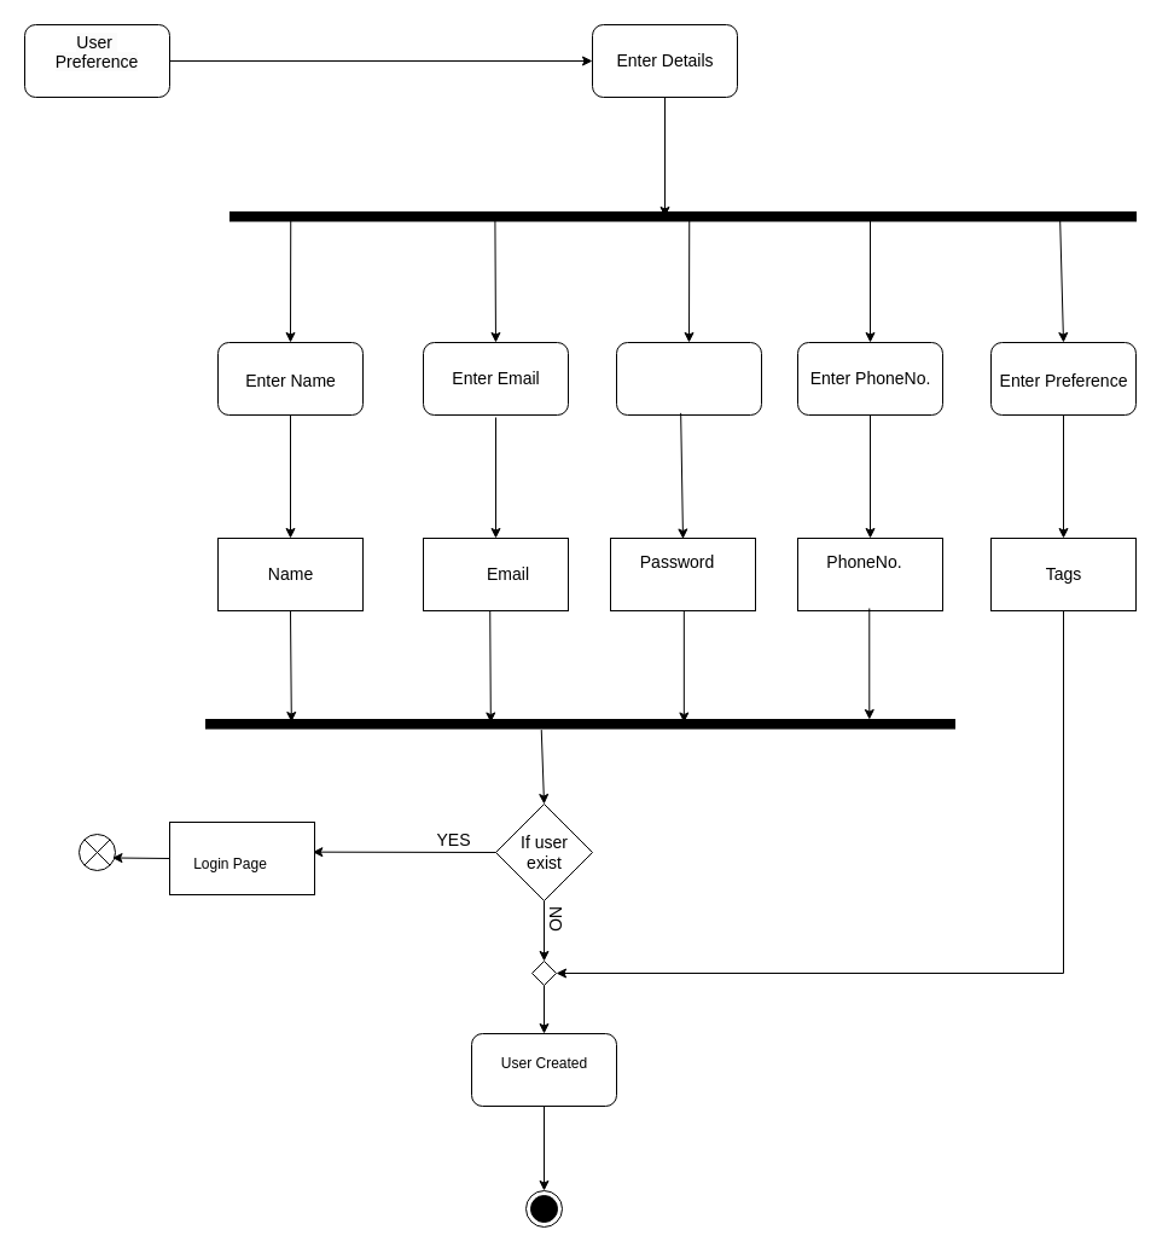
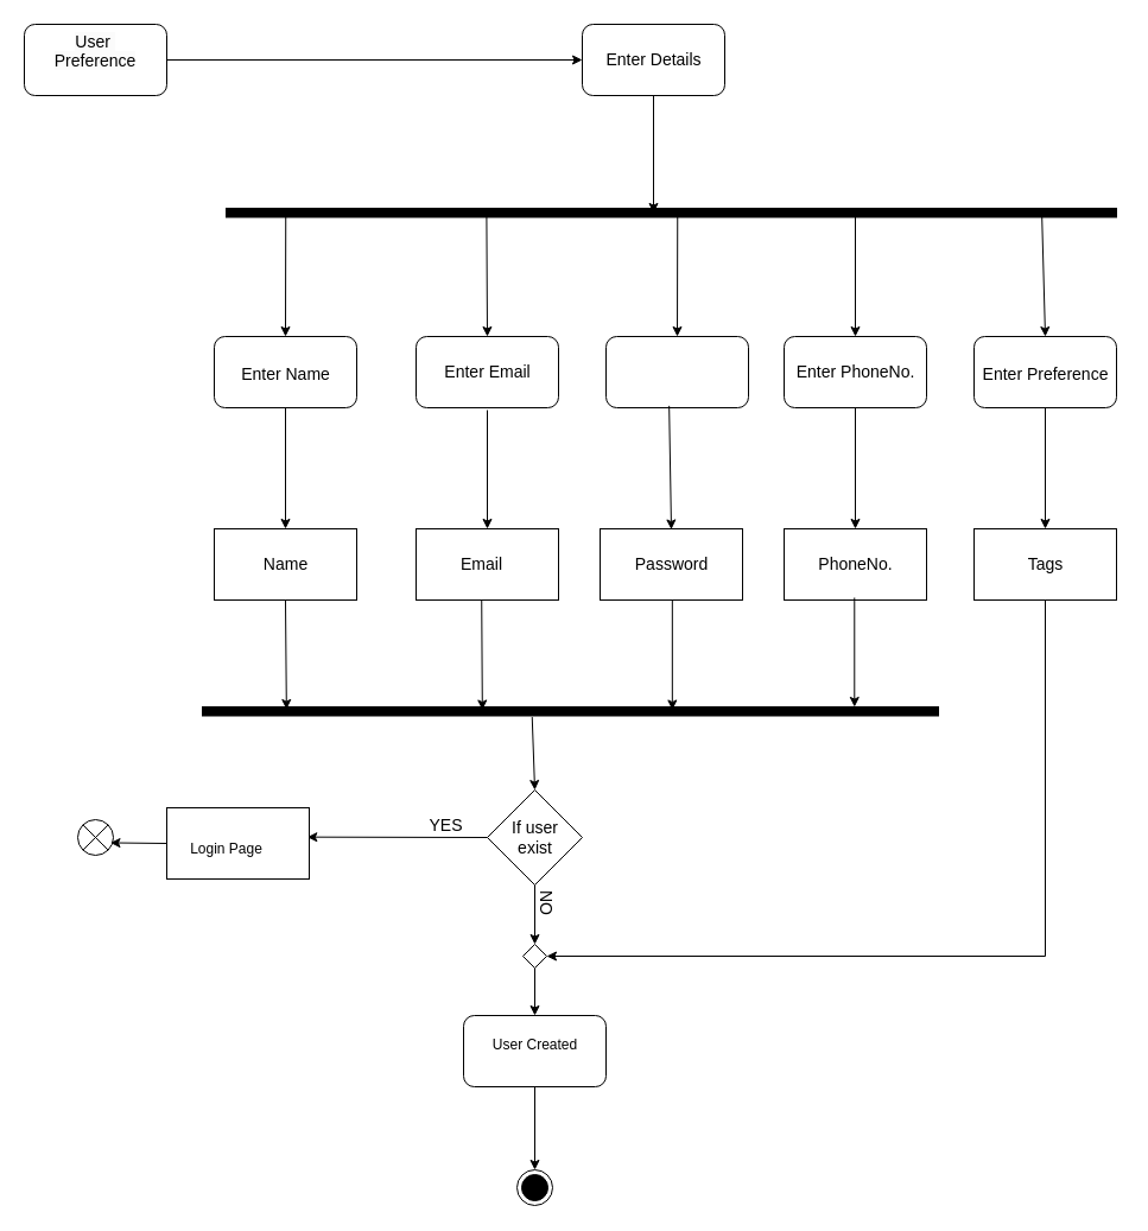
  <mxCell id="0" />
  <mxCell id="1" parent="0" />
  <mxCell id="2" value="" style="rounded=1;whiteSpace=wrap;html=1;" vertex="1" parent="1"><mxGeometry x="820" y="283" width="120" height="60" as="geometry" /></mxCell>
  <mxCell id="3" value="" style="rounded=1;whiteSpace=wrap;html=1;" vertex="1" parent="1"><mxGeometry x="660" y="283" width="120" height="60" as="geometry" /></mxCell>
  <mxCell id="4" value="" style="rounded=1;whiteSpace=wrap;html=1;" vertex="1" parent="1"><mxGeometry x="510" y="283" width="120" height="60" as="geometry" /></mxCell>
  <mxCell id="5" value="" style="rounded=1;whiteSpace=wrap;html=1;" vertex="1" parent="1"><mxGeometry x="350" y="283" width="120" height="60" as="geometry" /></mxCell>
  <mxCell id="6" value="&lt;font style=&quot;font-size: 14px;&quot;&gt;Enter Email&lt;/font&gt;" style="text;html=1;align=center;verticalAlign=middle;resizable=0;points=[];autosize=1;strokeColor=none;fillColor=none;" vertex="1" parent="1"><mxGeometry x="360" y="298" width="100" height="30" as="geometry" /></mxCell>
  <mxCell id="7" value="&lt;font style=&quot;font-size: 14px;&quot;&gt;Enter PhoneNo.&lt;/font&gt;" style="text;html=1;align=center;verticalAlign=middle;resizable=0;points=[];autosize=1;strokeColor=none;fillColor=none;" vertex="1" parent="1"><mxGeometry x="660" y="298" width="120" height="30" as="geometry" /></mxCell>
  <mxCell id="8" value="&lt;font style=&quot;font-size: 14px;&quot;&gt;Enter Preference&lt;/font&gt;" style="text;html=1;align=center;verticalAlign=middle;resizable=0;points=[];autosize=1;strokeColor=none;fillColor=none;" vertex="1" parent="1"><mxGeometry x="815" y="300" width="130" height="30" as="geometry" /></mxCell>
  <mxCell id="9" value="" style="rounded=1;whiteSpace=wrap;html=1;" vertex="1" parent="1"><mxGeometry x="180" y="283" width="120" height="60" as="geometry" /></mxCell>
  <mxCell id="10" value="" style="rounded=1;whiteSpace=wrap;html=1;" vertex="1" parent="1"><mxGeometry x="390" y="855" width="120" height="60" as="geometry" /></mxCell>
  <mxCell id="11" value="" style="rounded=1;whiteSpace=wrap;html=1;" vertex="1" parent="1"><mxGeometry x="490" y="20" width="120" height="60" as="geometry" /></mxCell>
  <mxCell id="12" value="&lt;font style=&quot;font-size: 14px;&quot;&gt;Enter Details&lt;/font&gt;" style="text;html=1;align=center;verticalAlign=middle;resizable=0;points=[];autosize=1;strokeColor=none;fillColor=none;" vertex="1" parent="1"><mxGeometry x="500" y="35" width="100" height="30" as="geometry" /></mxCell>
  <mxCell id="13" value="" style="endArrow=classic;html=1;rounded=0;exitX=1;exitY=0.5;exitDx=0;exitDy=0;entryX=0;entryY=0.5;entryDx=0;entryDy=0;" edge="1" parent="1" source="59"><mxGeometry width="50" height="50" relative="1" as="geometry"><mxPoint x="140" y="55" as="sourcePoint" /><mxPoint x="490" y="50" as="targetPoint" /></mxGeometry></mxCell>
  <mxCell id="14" value="" style="html=1;points=[];perimeter=orthogonalPerimeter;fillColor=strokeColor;direction=south;" vertex="1" parent="1"><mxGeometry x="190" y="175" width="750" height="7.5" as="geometry" /></mxCell>
  <mxCell id="15" value="" style="endArrow=classic;html=1;rounded=0;exitX=0.5;exitY=1;exitDx=0;exitDy=0;" edge="1" parent="1" source="11"><mxGeometry width="50" height="50" relative="1" as="geometry"><mxPoint x="550" y="90" as="sourcePoint" /><mxPoint x="550" y="179" as="targetPoint" /></mxGeometry></mxCell>
  <mxCell id="16" value="&lt;font style=&quot;font-size: 14px;&quot;&gt;Enter Name&lt;/font&gt;" style="text;html=1;align=center;verticalAlign=middle;resizable=0;points=[];autosize=1;strokeColor=none;fillColor=none;" vertex="1" parent="1"><mxGeometry x="190" y="300" width="100" height="30" as="geometry" /></mxCell>
  <mxCell id="17" value="" style="endArrow=classic;html=1;rounded=0;entryX=0.5;entryY=0;entryDx=0;entryDy=0;exitX=0;exitY=0.933;exitDx=0;exitDy=0;exitPerimeter=0;" edge="1" parent="1" source="14" target="9"><mxGeometry width="50" height="50" relative="1" as="geometry"><mxPoint x="240" y="185" as="sourcePoint" /><mxPoint x="240" y="275" as="targetPoint" /></mxGeometry></mxCell>
  <mxCell id="18" value="" style="endArrow=classic;html=1;rounded=0;entryX=0.5;entryY=0;entryDx=0;entryDy=0;exitX=0;exitY=0.933;exitDx=0;exitDy=0;exitPerimeter=0;" edge="1" parent="1" target="3"><mxGeometry width="50" height="50" relative="1" as="geometry"><mxPoint x="720" y="175" as="sourcePoint" /><mxPoint x="720" y="275" as="targetPoint" /></mxGeometry></mxCell>
  <mxCell id="19" value="" style="endArrow=classic;html=1;rounded=0;entryX=0.5;entryY=0;entryDx=0;entryDy=0;exitX=1;exitY=0.493;exitDx=0;exitDy=0;exitPerimeter=0;" edge="1" parent="1" source="14" target="4"><mxGeometry width="50" height="50" relative="1" as="geometry"><mxPoint x="564.41" y="182.5" as="sourcePoint" /><mxPoint x="570" y="275" as="targetPoint" /></mxGeometry></mxCell>
  <mxCell id="20" value="" style="endArrow=classic;html=1;rounded=0;exitX=0;exitY=0.933;exitDx=0;exitDy=0;exitPerimeter=0;entryX=0.5;entryY=0;entryDx=0;entryDy=0;" edge="1" parent="1" target="5"><mxGeometry width="50" height="50" relative="1" as="geometry"><mxPoint x="409.41" y="182.5" as="sourcePoint" /><mxPoint x="410" y="275" as="targetPoint" /></mxGeometry></mxCell>
  <mxCell id="21" value="" style="endArrow=classic;html=1;rounded=0;exitX=0.086;exitY=0.084;exitDx=0;exitDy=0;exitPerimeter=0;" edge="1" parent="1" source="14"><mxGeometry width="50" height="50" relative="1" as="geometry"><mxPoint x="879" y="185" as="sourcePoint" /><mxPoint x="880" y="283" as="targetPoint" /></mxGeometry></mxCell>
  <mxCell id="22" value="" style="endArrow=classic;html=1;rounded=0;exitX=0.5;exitY=1;exitDx=0;exitDy=0;" edge="1" parent="1" source="9"><mxGeometry width="50" height="50" relative="1" as="geometry"><mxPoint x="239.17" y="353" as="sourcePoint" /><mxPoint x="240" y="445" as="targetPoint" /></mxGeometry></mxCell>
  <mxCell id="23" value="" style="endArrow=classic;html=1;rounded=0;entryX=0.5;entryY=0;entryDx=0;entryDy=0;exitX=0.443;exitY=0.973;exitDx=0;exitDy=0;exitPerimeter=0;" edge="1" parent="1" source="4"><mxGeometry width="50" height="50" relative="1" as="geometry"><mxPoint x="565" y="353.5" as="sourcePoint" /><mxPoint x="565" y="445.5" as="targetPoint" /></mxGeometry></mxCell>
  <mxCell id="24" value="" style="endArrow=classic;html=1;rounded=0;entryX=0.5;entryY=0;entryDx=0;entryDy=0;" edge="1" parent="1" target="28"><mxGeometry width="50" height="50" relative="1" as="geometry"><mxPoint x="410" y="345" as="sourcePoint" /><mxPoint x="405" y="445.5" as="targetPoint" /></mxGeometry></mxCell>
  <mxCell id="25" value="" style="endArrow=classic;html=1;rounded=0;exitX=0.5;exitY=1;exitDx=0;exitDy=0;" edge="1" parent="1" source="3"><mxGeometry width="50" height="50" relative="1" as="geometry"><mxPoint x="720" y="355" as="sourcePoint" /><mxPoint x="720" y="445" as="targetPoint" /></mxGeometry></mxCell>
  <mxCell id="26" value="" style="endArrow=classic;html=1;rounded=0;entryX=0.5;entryY=0;entryDx=0;entryDy=0;exitX=0.5;exitY=1;exitDx=0;exitDy=0;" edge="1" parent="1" source="2" target="31"><mxGeometry width="50" height="50" relative="1" as="geometry"><mxPoint x="880" y="353" as="sourcePoint" /><mxPoint x="880" y="435" as="targetPoint" /></mxGeometry></mxCell>
  <mxCell id="27" value="" style="rounded=0;whiteSpace=wrap;html=1;" vertex="1" parent="1"><mxGeometry x="180" y="445" width="120" height="60" as="geometry" /></mxCell>
  <mxCell id="28" value="" style="rounded=0;whiteSpace=wrap;html=1;" vertex="1" parent="1"><mxGeometry x="350" y="445" width="120" height="60" as="geometry" /></mxCell>
  <mxCell id="29" value="" style="rounded=0;whiteSpace=wrap;html=1;" vertex="1" parent="1"><mxGeometry x="505" y="445" width="120" height="60" as="geometry" /></mxCell>
  <mxCell id="30" value="" style="rounded=0;whiteSpace=wrap;html=1;" vertex="1" parent="1"><mxGeometry x="660" y="445" width="120" height="60" as="geometry" /></mxCell>
  <mxCell id="31" value="" style="rounded=0;whiteSpace=wrap;html=1;" vertex="1" parent="1"><mxGeometry x="820" y="445" width="120" height="60" as="geometry" /></mxCell>
  <mxCell id="32" value="&lt;font style=&quot;font-size: 14px;&quot;&gt;Name&lt;/font&gt;" style="text;html=1;align=center;verticalAlign=middle;resizable=0;points=[];autosize=1;strokeColor=none;fillColor=none;" vertex="1" parent="1"><mxGeometry x="210" y="460" width="60" height="30" as="geometry" /></mxCell>
- <mxCell id="33" value="&lt;font style=&quot;font-size: 14px;&quot;&gt;Email&lt;/font&gt;" style="text;html=1;align=center;verticalAlign=middle;resizable=0;points=[];autosize=1;strokeColor=none;fillColor=none;" vertex="1" parent="1"><mxGeometry x="390" y="460" width="60" height="30" as="geometry" /></mxCell>
- <mxCell id="34" value="&lt;font style=&quot;font-size: 14px;&quot;&gt;Password&lt;/font&gt;" style="text;html=1;align=center;verticalAlign=middle;resizable=0;points=[];autosize=1;strokeColor=none;fillColor=none;" vertex="1" parent="1"><mxGeometry x="520" y="450" width="80" height="30" as="geometry" /></mxCell>
- <mxCell id="35" value="&lt;font style=&quot;font-size: 14px;&quot;&gt;PhoneNo.&lt;/font&gt;" style="text;html=1;align=center;verticalAlign=middle;resizable=0;points=[];autosize=1;strokeColor=none;fillColor=none;" vertex="1" parent="1"><mxGeometry x="670" y="450" width="90" height="30" as="geometry" /></mxCell>
+ <mxCell id="33" value="&lt;font style=&quot;font-size: 14px;&quot;&gt;Email&lt;/font&gt;" style="text;html=1;align=center;verticalAlign=middle;resizable=0;points=[];autosize=1;strokeColor=none;fillColor=none;" vertex="1" parent="1"><mxGeometry x="375" y="460" width="60" height="30" as="geometry" /></mxCell>
+ <mxCell id="34" value="&lt;font style=&quot;font-size: 14px;&quot;&gt;Password&lt;/font&gt;" style="text;html=1;align=center;verticalAlign=middle;resizable=0;points=[];autosize=1;strokeColor=none;fillColor=none;" vertex="1" parent="1"><mxGeometry x="525" y="460" width="80" height="30" as="geometry" /></mxCell>
+ <mxCell id="35" value="&lt;font style=&quot;font-size: 14px;&quot;&gt;PhoneNo.&lt;/font&gt;" style="text;html=1;align=center;verticalAlign=middle;resizable=0;points=[];autosize=1;strokeColor=none;fillColor=none;" vertex="1" parent="1"><mxGeometry x="675" y="460" width="90" height="30" as="geometry" /></mxCell>
  <mxCell id="36" value="&lt;font style=&quot;font-size: 14px;&quot;&gt;Tags&lt;/font&gt;" style="text;html=1;align=center;verticalAlign=middle;resizable=0;points=[];autosize=1;strokeColor=none;fillColor=none;" vertex="1" parent="1"><mxGeometry x="855" y="460" width="50" height="30" as="geometry" /></mxCell>
  <mxCell id="37" value="" style="html=1;points=[];perimeter=orthogonalPerimeter;fillColor=strokeColor;direction=south;" vertex="1" parent="1"><mxGeometry x="170" y="595" width="620" height="7.5" as="geometry" /></mxCell>
  <mxCell id="38" value="" style="endArrow=classic;html=1;rounded=0;exitX=0;exitY=0.933;exitDx=0;exitDy=0;exitPerimeter=0;" edge="1" parent="1"><mxGeometry width="50" height="50" relative="1" as="geometry"><mxPoint x="240" y="505" as="sourcePoint" /><mxPoint x="240.83" y="597" as="targetPoint" /></mxGeometry></mxCell>
  <mxCell id="39" value="" style="endArrow=classic;html=1;rounded=0;entryX=0.5;entryY=0;entryDx=0;entryDy=0;exitX=1;exitY=0.493;exitDx=0;exitDy=0;exitPerimeter=0;" edge="1" parent="1"><mxGeometry width="50" height="50" relative="1" as="geometry"><mxPoint x="565.83" y="505.5" as="sourcePoint" /><mxPoint x="565.83" y="597.5" as="targetPoint" /></mxGeometry></mxCell>
  <mxCell id="40" value="" style="endArrow=classic;html=1;rounded=0;exitX=0;exitY=0.933;exitDx=0;exitDy=0;exitPerimeter=0;entryX=0.5;entryY=0;entryDx=0;entryDy=0;" edge="1" parent="1"><mxGeometry width="50" height="50" relative="1" as="geometry"><mxPoint x="405.24" y="505" as="sourcePoint" /><mxPoint x="405.83" y="597.5" as="targetPoint" /></mxGeometry></mxCell>
  <mxCell id="41" value="" style="endArrow=classic;html=1;rounded=0;entryX=0.5;entryY=0;entryDx=0;entryDy=0;exitX=1;exitY=0.493;exitDx=0;exitDy=0;exitPerimeter=0;" edge="1" parent="1"><mxGeometry width="50" height="50" relative="1" as="geometry"><mxPoint x="719.29" y="503" as="sourcePoint" /><mxPoint x="719.29" y="595" as="targetPoint" /></mxGeometry></mxCell>
  <mxCell id="42" value="" style="rhombus;whiteSpace=wrap;html=1;" vertex="1" parent="1"><mxGeometry x="410" y="665" width="80" height="80" as="geometry" /></mxCell>
  <mxCell id="43" value="&lt;font style=&quot;font-size: 14px;&quot;&gt;If user&lt;br&gt;exist&lt;/font&gt;" style="text;html=1;align=center;verticalAlign=middle;resizable=0;points=[];autosize=1;strokeColor=none;fillColor=none;" vertex="1" parent="1"><mxGeometry x="420" y="680" width="60" height="50" as="geometry" /></mxCell>
  <mxCell id="44" value="" style="endArrow=classic;html=1;rounded=0;exitX=1.143;exitY=0.552;exitDx=0;exitDy=0;exitPerimeter=0;entryX=0.5;entryY=0;entryDx=0;entryDy=0;" edge="1" parent="1" source="37" target="42"><mxGeometry width="50" height="50" relative="1" as="geometry"><mxPoint x="490" y="695" as="sourcePoint" /><mxPoint x="540" y="645" as="targetPoint" /></mxGeometry></mxCell>
  <mxCell id="45" value="" style="endArrow=classic;html=1;rounded=0;exitX=0;exitY=0.5;exitDx=0;exitDy=0;entryX=0.986;entryY=0.411;entryDx=0;entryDy=0;entryPerimeter=0;" edge="1" parent="1" source="42" target="49"><mxGeometry width="50" height="50" relative="1" as="geometry"><mxPoint x="480" y="355" as="sourcePoint" /><mxPoint x="260" y="705" as="targetPoint" /></mxGeometry></mxCell>
  <mxCell id="46" value="" style="endArrow=classic;html=1;rounded=0;exitX=0.5;exitY=1;exitDx=0;exitDy=0;entryX=0.5;entryY=0;entryDx=0;entryDy=0;" edge="1" parent="1" source="42" target="56"><mxGeometry width="50" height="50" relative="1" as="geometry"><mxPoint x="510" y="705" as="sourcePoint" /><mxPoint x="450" y="835" as="targetPoint" /></mxGeometry></mxCell>
  <mxCell id="47" value="&lt;font style=&quot;font-size: 14px;&quot;&gt;YES&lt;/font&gt;" style="text;html=1;align=center;verticalAlign=middle;resizable=0;points=[];autosize=1;strokeColor=none;fillColor=none;" vertex="1" parent="1"><mxGeometry x="350" y="680" width="50" height="30" as="geometry" /></mxCell>
  <mxCell id="48" value="&lt;span style=&quot;font-size: 14px;&quot;&gt;NO&lt;/span&gt;" style="text;html=1;align=center;verticalAlign=middle;resizable=0;points=[];autosize=1;strokeColor=none;fillColor=none;rotation=90;" vertex="1" parent="1"><mxGeometry x="440" y="745" width="40" height="30" as="geometry" /></mxCell>
  <mxCell id="49" value="" style="rounded=0;whiteSpace=wrap;html=1;" vertex="1" parent="1"><mxGeometry x="140" y="680" width="120" height="60" as="geometry" /></mxCell>
  <mxCell id="50" value="Login Page" style="text;html=1;align=center;verticalAlign=middle;resizable=0;points=[];autosize=1;strokeColor=none;fillColor=none;" vertex="1" parent="1"><mxGeometry x="150" y="700" width="80" height="30" as="geometry" /></mxCell>
  <mxCell id="51" value="User Created" style="text;html=1;align=center;verticalAlign=middle;resizable=0;points=[];autosize=1;strokeColor=none;fillColor=none;" vertex="1" parent="1"><mxGeometry x="405" y="865" width="90" height="30" as="geometry" /></mxCell>
  <mxCell id="52" value="" style="endArrow=classic;html=1;rounded=0;exitX=0.5;exitY=1;exitDx=0;exitDy=0;" edge="1" parent="1"><mxGeometry width="50" height="50" relative="1" as="geometry"><mxPoint x="450" y="915" as="sourcePoint" /><mxPoint x="450" y="985" as="targetPoint" /></mxGeometry></mxCell>
  <mxCell id="53" value="" style="ellipse;html=1;shape=endState;fillColor=strokeColor;" vertex="1" parent="1"><mxGeometry x="435" y="985" width="30" height="30" as="geometry" /></mxCell>
  <mxCell id="54" value="" style="endArrow=classic;html=1;rounded=0;exitX=0.5;exitY=1;exitDx=0;exitDy=0;entryX=1;entryY=0.5;entryDx=0;entryDy=0;" edge="1" parent="1" source="31" target="56"><mxGeometry width="50" height="50" relative="1" as="geometry"><mxPoint x="540" y="695" as="sourcePoint" /><mxPoint x="480" y="805" as="targetPoint" /><Array as="points"><mxPoint x="880" y="805" /></Array></mxGeometry></mxCell>
  <mxCell id="55" value="" style="edgeStyle=orthogonalEdgeStyle;rounded=0;orthogonalLoop=1;jettySize=auto;html=1;entryX=0.5;entryY=0;entryDx=0;entryDy=0;" edge="1" parent="1" source="56" target="10"><mxGeometry relative="1" as="geometry"><mxPoint x="450" y="835" as="targetPoint" /></mxGeometry></mxCell>
  <mxCell id="56" value="" style="rhombus;whiteSpace=wrap;html=1;" vertex="1" parent="1"><mxGeometry x="440" y="795" width="20" height="20" as="geometry" /></mxCell>
  <mxCell id="57" value="" style="shape=sumEllipse;perimeter=ellipsePerimeter;html=1;backgroundOutline=1;" vertex="1" parent="1"><mxGeometry x="65" y="690" width="30" height="30" as="geometry" /></mxCell>
  <mxCell id="58" value="" style="endArrow=classic;html=1;rounded=0;exitX=0;exitY=0.5;exitDx=0;exitDy=0;entryX=0.916;entryY=0.649;entryDx=0;entryDy=0;entryPerimeter=0;" edge="1" parent="1" source="49" target="57"><mxGeometry width="50" height="50" relative="1" as="geometry"><mxPoint x="420" y="715" as="sourcePoint" /><mxPoint x="268" y="715" as="targetPoint" /></mxGeometry></mxCell>
  <mxCell id="59" value="" style="rounded=1;whiteSpace=wrap;html=1;" vertex="1" parent="1"><mxGeometry x="20" y="20" width="120" height="60" as="geometry" /></mxCell>
  <mxCell id="60" value="&#10;&lt;span style=&quot;color: rgb(0, 0, 0); font-family: Helvetica; font-size: 14px; font-style: normal; font-variant-ligatures: normal; font-variant-caps: normal; font-weight: 400; letter-spacing: normal; orphans: 2; text-align: center; text-indent: 0px; text-transform: none; widows: 2; word-spacing: 0px; -webkit-text-stroke-width: 0px; background-color: rgb(251, 251, 251); text-decoration-thickness: initial; text-decoration-style: initial; text-decoration-color: initial; float: none; display: inline !important;&quot;&gt;User&amp;nbsp;&lt;/span&gt;&lt;br style=&quot;border-color: var(--border-color); color: rgb(0, 0, 0); font-family: Helvetica; font-size: 14px; font-style: normal; font-variant-ligatures: normal; font-variant-caps: normal; font-weight: 400; letter-spacing: normal; orphans: 2; text-align: center; text-indent: 0px; text-transform: none; widows: 2; word-spacing: 0px; -webkit-text-stroke-width: 0px; background-color: rgb(251, 251, 251); text-decoration-thickness: initial; text-decoration-style: initial; text-decoration-color: initial;&quot;&gt;&lt;span style=&quot;color: rgb(0, 0, 0); font-family: Helvetica; font-size: 14px; font-style: normal; font-variant-ligatures: normal; font-variant-caps: normal; font-weight: 400; letter-spacing: normal; orphans: 2; text-align: center; text-indent: 0px; text-transform: none; widows: 2; word-spacing: 0px; -webkit-text-stroke-width: 0px; background-color: rgb(251, 251, 251); text-decoration-thickness: initial; text-decoration-style: initial; text-decoration-color: initial; float: none; display: inline !important;&quot;&gt;Preference&lt;/span&gt;&#10;&#10;" style="text;html=1;strokeColor=none;fillColor=none;align=center;verticalAlign=middle;whiteSpace=wrap;rounded=0;" vertex="1" parent="1"><mxGeometry x="50" y="35" width="60" height="30" as="geometry" /></mxCell>
